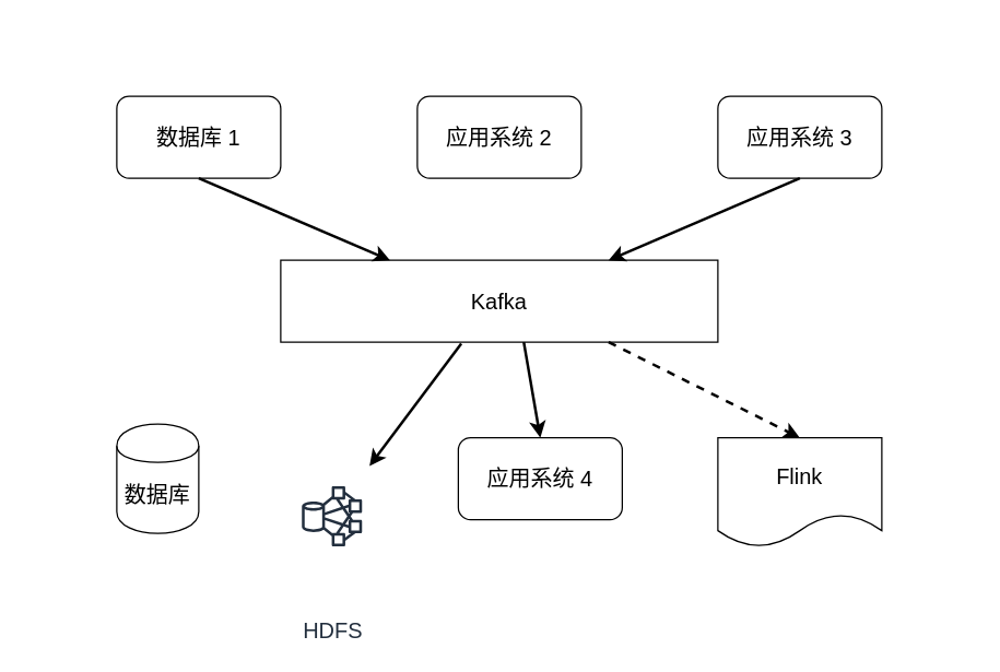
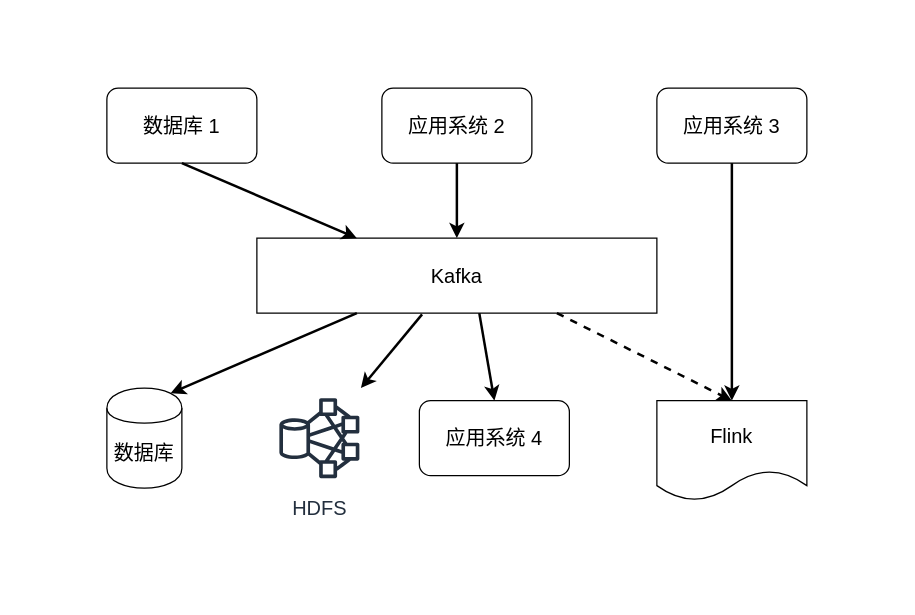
  <mxCell id="0" />
  <mxCell id="1" parent="0" />
  <mxCell id="2" value="" style="rounded=0;whiteSpace=wrap;html=1;fontSize=16;strokeColor=none;" vertex="1" parent="1"><mxGeometry x="20" y="20" width="690" height="450" as="geometry" /></mxCell>
  <mxCell id="3" value="数据库 1" style="rounded=1;whiteSpace=wrap;html=1;fontSize=16;" vertex="1" parent="1"><mxGeometry x="85" y="70" width="120" height="60" as="geometry" /></mxCell>
  <mxCell id="4" value="应用系统 2" style="rounded=1;whiteSpace=wrap;html=1;fontSize=16;" vertex="1" parent="1"><mxGeometry x="305" y="70" width="120" height="60" as="geometry" /></mxCell>
  <mxCell id="5" value="应用系统 3" style="rounded=1;whiteSpace=wrap;html=1;fontSize=16;" vertex="1" parent="1"><mxGeometry x="525" y="70" width="120" height="60" as="geometry" /></mxCell>
  <mxCell id="6" value="Kafka" style="rounded=0;whiteSpace=wrap;html=1;fontSize=16;" vertex="1" parent="1"><mxGeometry x="205" y="190" width="320" height="60" as="geometry" /></mxCell>
  <mxCell id="7" value="数据库" style="shape=cylinder;whiteSpace=wrap;html=1;boundedLbl=1;backgroundOutline=1;fontSize=16;" vertex="1" parent="1"><mxGeometry x="85" y="310" width="60" height="80" as="geometry" /></mxCell>
- <mxCell id="8" value="&lt;font style=&quot;font-size: 16px&quot;&gt;HDFS&lt;/font&gt;" style="outlineConnect=0;fontColor=#232F3E;gradientColor=none;strokeColor=#232F3E;fillColor=#ffffff;dashed=0;verticalLabelPosition=bottom;verticalAlign=top;align=center;html=1;fontSize=12;fontStyle=0;aspect=fixed;shape=mxgraph.aws4.resourceIcon;resIcon=mxgraph.aws4.hdfs_cluster;" vertex="1" parent="1"><mxGeometry x="215" y="310" width="55" height="135" as="geometry" /></mxCell>
+ <mxCell id="8" value="&lt;font style=&quot;font-size: 16px&quot;&gt;HDFS&lt;/font&gt;" style="outlineConnect=0;fontColor=#232F3E;gradientColor=none;strokeColor=#232F3E;fillColor=#ffffff;dashed=0;verticalLabelPosition=bottom;verticalAlign=top;align=center;html=1;fontSize=12;fontStyle=0;aspect=fixed;shape=mxgraph.aws4.resourceIcon;resIcon=mxgraph.aws4.hdfs_cluster;" vertex="1" parent="1"><mxGeometry x="215" y="310" width="80" height="80" as="geometry" /></mxCell>
  <mxCell id="9" value="应用系统 4" style="rounded=1;whiteSpace=wrap;html=1;fontSize=16;" vertex="1" parent="1"><mxGeometry x="335" y="320" width="120" height="60" as="geometry" /></mxCell>
  <mxCell id="10" value="Flink" style="shape=document;whiteSpace=wrap;html=1;boundedLbl=1;fontSize=16;" vertex="1" parent="1"><mxGeometry x="525" y="320" width="120" height="80" as="geometry" /></mxCell>
  <mxCell id="11" value="" style="endArrow=classic;html=1;exitX=0.5;exitY=1;exitDx=0;exitDy=0;entryX=0.25;entryY=0;entryDx=0;entryDy=0;strokeWidth=2;" edge="1" parent="1" source="3" target="6"><mxGeometry width="50" height="50" relative="1" as="geometry"><mxPoint x="175" y="200" as="sourcePoint" /><mxPoint x="225" y="150" as="targetPoint" /></mxGeometry></mxCell>
- <mxCell id="13" value="" style="endArrow=classic;html=1;exitX=0.5;exitY=1;exitDx=0;exitDy=0;entryX=0.75;entryY=0;entryDx=0;entryDy=0;strokeWidth=2;" edge="1" parent="1" source="5" target="6"><mxGeometry width="50" height="50" relative="1" as="geometry"><mxPoint x="375" y="140" as="sourcePoint" /><mxPoint x="375" y="200" as="targetPoint" /></mxGeometry></mxCell>
+ <mxCell id="12" value="" style="endArrow=classic;html=1;exitX=0.5;exitY=1;exitDx=0;exitDy=0;entryX=0.5;entryY=0;entryDx=0;entryDy=0;strokeWidth=2;" edge="1" parent="1" source="4" target="6"><mxGeometry width="50" height="50" relative="1" as="geometry"><mxPoint x="155" y="140" as="sourcePoint" /><mxPoint x="295" y="200" as="targetPoint" /></mxGeometry></mxCell>
+ <mxCell id="13" value="" style="endArrow=classic;html=1;exitX=0.5;exitY=1;exitDx=0;exitDy=0;strokeWidth=2;" edge="1" parent="1" source="5" target="10"><mxGeometry width="50" height="50" relative="1" as="geometry"><mxPoint x="375" y="140" as="sourcePoint" /><mxPoint x="375" y="200" as="targetPoint" /></mxGeometry></mxCell>
  <mxCell id="14" value="" style="endArrow=classic;html=1;exitX=0.556;exitY=1;exitDx=0;exitDy=0;entryX=0.5;entryY=0;entryDx=0;entryDy=0;strokeWidth=2;exitPerimeter=0;" edge="1" parent="1" source="6" target="9"><mxGeometry width="50" height="50" relative="1" as="geometry"><mxPoint x="595" y="140" as="sourcePoint" /><mxPoint x="455" y="200" as="targetPoint" /></mxGeometry></mxCell>
  <mxCell id="15" value="" style="endArrow=classic;html=1;exitX=0.413;exitY=1.017;exitDx=0;exitDy=0;strokeWidth=2;exitPerimeter=0;" edge="1" parent="1" source="6" target="8"><mxGeometry width="50" height="50" relative="1" as="geometry"><mxPoint x="392.92" y="260" as="sourcePoint" /><mxPoint x="405" y="330" as="targetPoint" /></mxGeometry></mxCell>
+ <mxCell id="16" value="" style="endArrow=classic;html=1;exitX=0.25;exitY=1;exitDx=0;exitDy=0;strokeWidth=2;entryX=0.85;entryY=0.05;entryDx=0;entryDy=0;entryPerimeter=0;" edge="1" parent="1" source="6" target="7"><mxGeometry width="50" height="50" relative="1" as="geometry"><mxPoint x="347.16" y="261.02" as="sourcePoint" /><mxPoint x="298.203" y="320" as="targetPoint" /></mxGeometry></mxCell>
  <mxCell id="17" value="" style="endArrow=classic;html=1;exitX=0.75;exitY=1;exitDx=0;exitDy=0;entryX=0.5;entryY=0;entryDx=0;entryDy=0;strokeWidth=2;dashed=1;" edge="1" parent="1" source="6" target="10"><mxGeometry width="50" height="50" relative="1" as="geometry"><mxPoint x="392.92" y="260" as="sourcePoint" /><mxPoint x="405" y="330" as="targetPoint" /></mxGeometry></mxCell>
